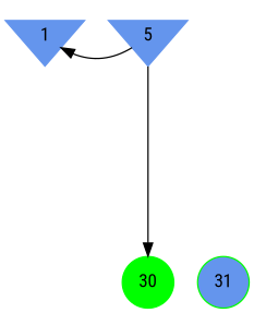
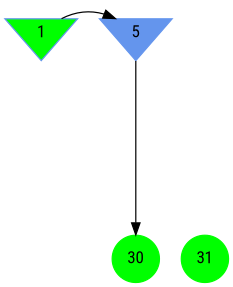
  digraph {
    fontname="Roboto Condensed"
    ranksep=2.0
    node [color=cornflowerblue fontname="Roboto Condensed" shape=invtriangle style=filled]
    edge [fontname="Roboto Condensed"]
-   1
+   1 [fillcolor=green]
    n2 [label=5]
    30 [color=green shape=circle]
-   31 [color=green shape=circle fillcolor=cornflowerblue]
+   31 [color=green shape=circle]
    subgraph sub_1 {
      rank=same
      1
      n2
    }
    subgraph sub_2 {
      rank=same
    }
    subgraph sub_3 {
      rank=same
      30
      31
    }
-   n2 -> 1
+   1 -> n2
    n2 -> 30
  }
